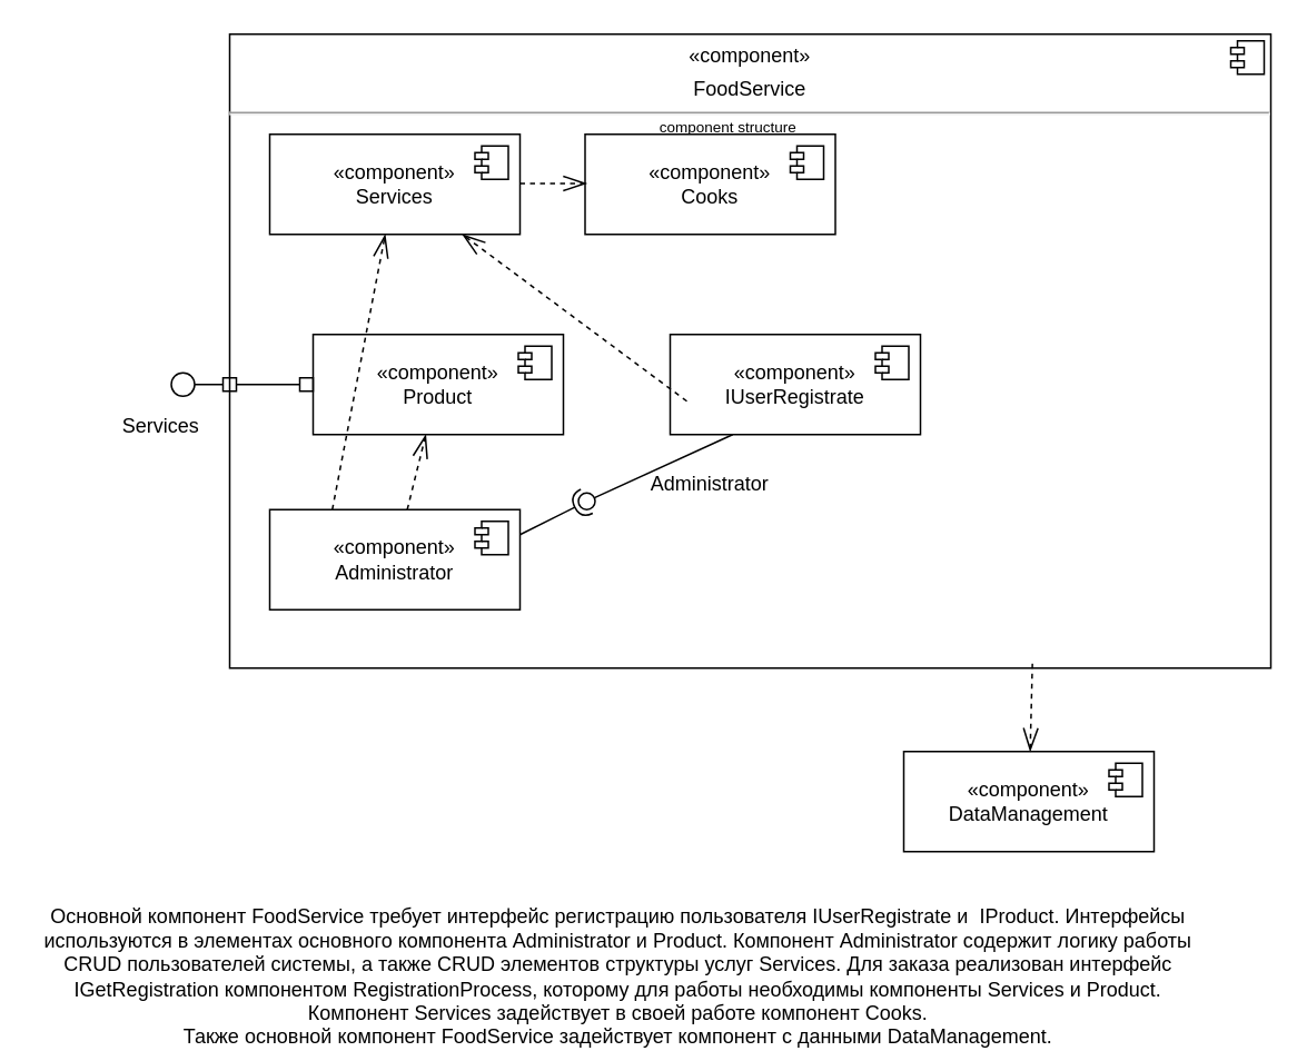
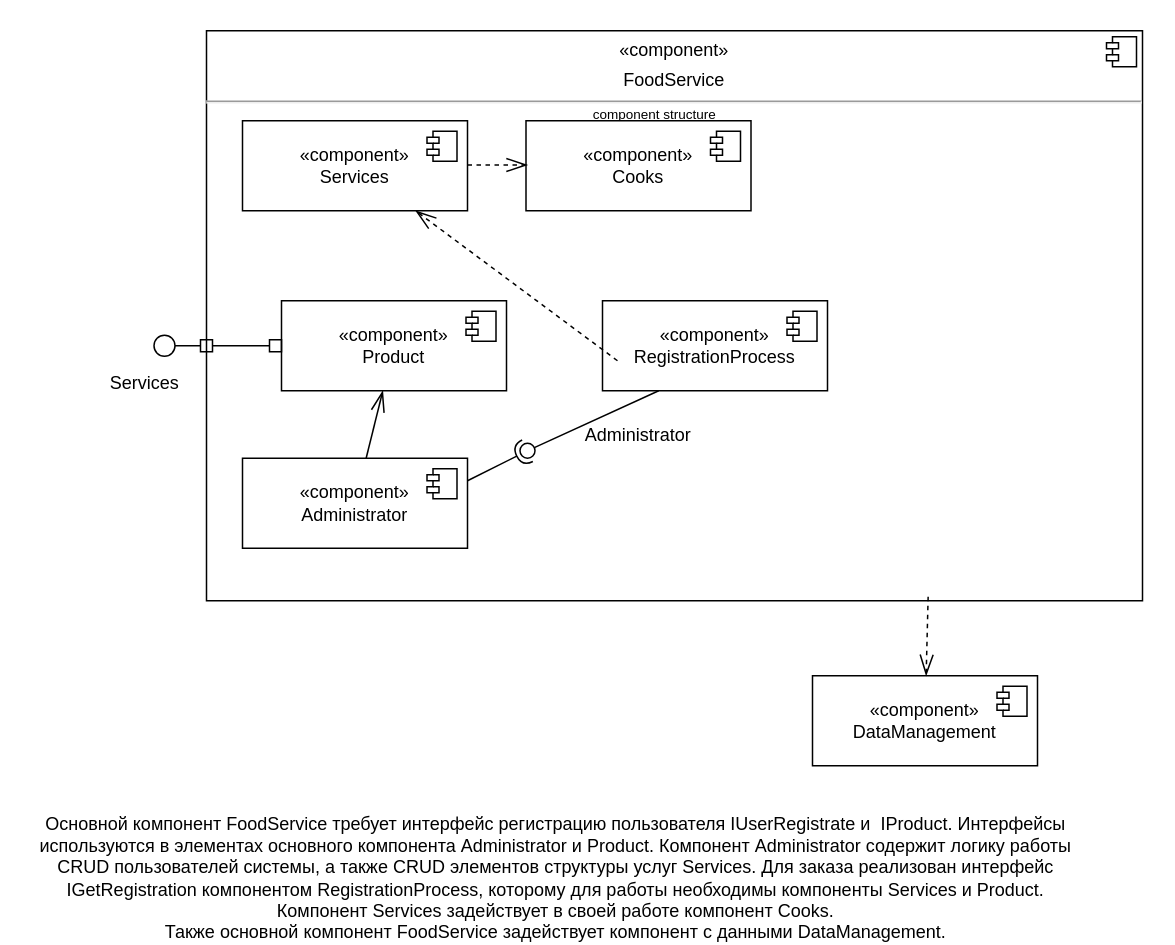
  <mxCell id="0" />
  <mxCell id="1" parent="0" />
  <mxCell id="2" value="&lt;p style=&quot;margin:0px;margin-top:6px;text-align:center;&quot;&gt;«component»&lt;br&gt;&lt;/p&gt;&lt;p style=&quot;margin:0px;margin-top:6px;text-align:center;&quot;&gt;&lt;span&gt;FoodService&lt;/span&gt;&lt;/p&gt;&lt;hr&gt;&lt;p style=&quot;margin:0px;margin-left:8px;&quot;&gt;&lt;br&gt;&lt;/p&gt;" style="align=left;overflow=fill;html=1;dropTarget=0;whiteSpace=wrap;fontStyle=0" parent="1" vertex="1"><mxGeometry x="137" y="20" width="624" height="380" as="geometry" /></mxCell>
  <mxCell id="3" value="" style="shape=component;jettyWidth=8;jettyHeight=4;fontStyle=0" parent="2" vertex="1"><mxGeometry x="1" width="20" height="20" relative="1" as="geometry"><mxPoint x="-24" y="4" as="offset" /></mxGeometry></mxCell>
  <mxCell id="4" value="«component»&lt;br&gt;&lt;span&gt;Product&lt;/span&gt;" style="html=1;dropTarget=0;whiteSpace=wrap;fontStyle=0" parent="1" vertex="1"><mxGeometry x="187" y="200" width="150" height="60" as="geometry" /></mxCell>
  <mxCell id="5" value="" style="shape=module;jettyWidth=8;jettyHeight=4;fontStyle=0" parent="4" vertex="1"><mxGeometry x="1" width="20" height="20" relative="1" as="geometry"><mxPoint x="-27" y="7" as="offset" /></mxGeometry></mxCell>
- <mxCell id="6" value="«component»&lt;br&gt;&lt;span&gt;IUserRegistrate&lt;/span&gt;" style="html=1;dropTarget=0;whiteSpace=wrap;fontStyle=0" parent="1" vertex="1"><mxGeometry x="401" y="200" width="150" height="60" as="geometry" /></mxCell>
+ <mxCell id="6" value="«component»&lt;br&gt;&lt;span&gt;RegistrationProcess&lt;/span&gt;" style="html=1;dropTarget=0;whiteSpace=wrap;fontStyle=0" parent="1" vertex="1"><mxGeometry x="401" y="200" width="150" height="60" as="geometry" /></mxCell>
  <mxCell id="7" value="" style="shape=module;jettyWidth=8;jettyHeight=4;fontStyle=0" parent="6" vertex="1"><mxGeometry x="1" width="20" height="20" relative="1" as="geometry"><mxPoint x="-27" y="7" as="offset" /></mxGeometry></mxCell>
  <mxCell id="8" value="«component»&lt;br&gt;&lt;span&gt;Administrator&lt;/span&gt;" style="html=1;dropTarget=0;whiteSpace=wrap;fontStyle=0" parent="1" vertex="1"><mxGeometry x="161" y="305" width="150" height="60" as="geometry" /></mxCell>
  <mxCell id="9" value="" style="shape=module;jettyWidth=8;jettyHeight=4;fontStyle=0" parent="8" vertex="1"><mxGeometry x="1" width="20" height="20" relative="1" as="geometry"><mxPoint x="-27" y="7" as="offset" /></mxGeometry></mxCell>
  <mxCell id="10" value="«component»&lt;br&gt;&lt;span&gt;Services&lt;/span&gt;" style="html=1;dropTarget=0;whiteSpace=wrap;fontStyle=0" parent="1" vertex="1"><mxGeometry x="161" y="80" width="150" height="60" as="geometry" /></mxCell>
  <mxCell id="11" value="" style="shape=module;jettyWidth=8;jettyHeight=4;fontStyle=0" parent="10" vertex="1"><mxGeometry x="1" width="20" height="20" relative="1" as="geometry"><mxPoint x="-27" y="7" as="offset" /></mxGeometry></mxCell>
  <mxCell id="12" value="«component»&lt;br&gt;&lt;span&gt;DataManagement&lt;/span&gt;" style="html=1;dropTarget=0;whiteSpace=wrap;fontStyle=0" parent="1" vertex="1"><mxGeometry x="541" y="450" width="150" height="60" as="geometry" /></mxCell>
  <mxCell id="13" value="" style="shape=module;jettyWidth=8;jettyHeight=4;fontStyle=0" parent="12" vertex="1"><mxGeometry x="1" width="20" height="20" relative="1" as="geometry"><mxPoint x="-27" y="7" as="offset" /></mxGeometry></mxCell>
  <mxCell id="14" value="" style="endArrow=openThin;endSize=12;dashed=1;html=1;rounded=0;exitX=0.771;exitY=0.993;exitDx=0;exitDy=0;exitPerimeter=0;endFill=0;fontStyle=0" parent="1" source="2" target="12" edge="1"><mxGeometry width="160" relative="1" as="geometry"><mxPoint x="331" y="260" as="sourcePoint" /><mxPoint x="491" y="260" as="targetPoint" /></mxGeometry></mxCell>
  <mxCell id="15" value="" style="rounded=0;orthogonalLoop=1;jettySize=auto;html=1;endArrow=halfCircle;endFill=0;endSize=6;strokeWidth=1;sketch=0;exitX=1;exitY=0.25;exitDx=0;exitDy=0;fontStyle=0" parent="1" source="8" edge="1"><mxGeometry relative="1" as="geometry"><mxPoint x="431" y="265" as="sourcePoint" /><mxPoint x="351" y="300" as="targetPoint" /></mxGeometry></mxCell>
  <mxCell id="16" value="" style="rounded=0;orthogonalLoop=1;jettySize=auto;html=1;endArrow=oval;endFill=0;sketch=0;sourcePerimeterSpacing=0;targetPerimeterSpacing=0;endSize=10;exitX=0.25;exitY=1;exitDx=0;exitDy=0;fontStyle=0" parent="1" source="6" edge="1"><mxGeometry relative="1" as="geometry"><mxPoint x="391" y="265" as="sourcePoint" /><mxPoint x="351" y="300" as="targetPoint" /></mxGeometry></mxCell>
  <mxCell id="17" value="" style="ellipse;whiteSpace=wrap;html=1;align=center;aspect=fixed;fillColor=none;strokeColor=none;resizable=0;perimeter=centerPerimeter;rotatable=0;allowArrows=0;points=[];outlineConnect=1;fontStyle=0" parent="1" vertex="1"><mxGeometry x="406" y="260" width="10" height="10" as="geometry" /></mxCell>
  <mxCell id="18" value="Administrator" style="text;html=1;strokeColor=none;fillColor=none;align=center;verticalAlign=middle;whiteSpace=wrap;rounded=0;fontStyle=0" parent="1" vertex="1"><mxGeometry x="395" y="275" width="60" height="30" as="geometry" /></mxCell>
  <mxCell id="19" value="&lt;font style=&quot;font-size: 9px;&quot;&gt;component structure&lt;/font&gt;" style="text;html=1;strokeColor=none;fillColor=none;align=center;verticalAlign=middle;whiteSpace=wrap;rounded=0;fontStyle=0" parent="1" vertex="1"><mxGeometry x="381" y="60" width="110" height="30" as="geometry" /></mxCell>
  <mxCell id="20" value="" style="rounded=0;orthogonalLoop=1;jettySize=auto;html=1;endArrow=circle;endFill=0;endSize=6;strokeWidth=1;sketch=0;fontSize=12;curved=1;startArrow=box;startFill=0;fontStyle=0" parent="1" edge="1"><mxGeometry relative="1" as="geometry"><mxPoint x="141" y="230" as="sourcePoint" /><mxPoint x="101" y="230" as="targetPoint" /></mxGeometry></mxCell>
  <mxCell id="21" value="" style="ellipse;whiteSpace=wrap;html=1;align=center;aspect=fixed;fillColor=none;strokeColor=none;resizable=0;perimeter=centerPerimeter;rotatable=0;allowArrows=0;points=[];outlineConnect=1;fontStyle=0" parent="1" vertex="1"><mxGeometry x="401" y="260" width="10" height="10" as="geometry" /></mxCell>
  <mxCell id="22" value="" style="endArrow=none;html=1;rounded=0;startArrow=box;startFill=0;exitX=0;exitY=0.5;exitDx=0;exitDy=0;fontStyle=0" parent="1" source="4" edge="1"><mxGeometry width="50" height="50" relative="1" as="geometry"><mxPoint x="151" y="229.8" as="sourcePoint" /><mxPoint x="141" y="230" as="targetPoint" /></mxGeometry></mxCell>
  <mxCell id="23" value="Services" style="text;html=1;strokeColor=none;fillColor=none;align=center;verticalAlign=middle;whiteSpace=wrap;rounded=0;fontStyle=0" parent="1" vertex="1"><mxGeometry x="66" y="240" width="60" height="30" as="geometry" /></mxCell>
  <mxCell id="24" value="Основной компонент FoodService требует интерфейс регистрацию пользователя IUserRegistrate и&amp;nbsp; IProduct. Интерфейсы используются в элементах основного компонента Administrator и Product. Компонент Administrator содержит логику работы CRUD пользователей системы, а также CRUD элементов структуры услуг Services. Для заказа реализован интерфейс IGetRegistration компонентом RegistrationProcess, которому для работы необходимы компоненты Services и Product. Компонент Services задействует в своей работе компонент Cooks.&lt;br&gt;Также основной компонент FoodService задействует компонент с данными DataManagement." style="text;html=1;strokeColor=none;fillColor=none;align=center;verticalAlign=middle;whiteSpace=wrap;rounded=0;" parent="1" vertex="1"><mxGeometry x="20" y="570" width="700" height="30" as="geometry" /></mxCell>
  <mxCell id="25" value="«component»&lt;br&gt;&lt;span&gt;Cooks&lt;/span&gt;" style="html=1;dropTarget=0;whiteSpace=wrap;fontStyle=0" parent="1" vertex="1"><mxGeometry x="350" y="80" width="150" height="60" as="geometry" /></mxCell>
  <mxCell id="26" value="" style="shape=module;jettyWidth=8;jettyHeight=4;fontStyle=0" parent="25" vertex="1"><mxGeometry x="1" width="20" height="20" relative="1" as="geometry"><mxPoint x="-27" y="7" as="offset" /></mxGeometry></mxCell>
  <mxCell id="27" value="" style="endArrow=openThin;endSize=12;dashed=1;html=1;rounded=0;exitX=1;exitY=0.5;exitDx=0;exitDy=0;endFill=0;fontStyle=0" parent="1" edge="1"><mxGeometry width="160" relative="1" as="geometry"><mxPoint x="311" y="109.5" as="sourcePoint" /><mxPoint x="351" y="109.5" as="targetPoint" /></mxGeometry></mxCell>
- <mxCell id="28" value="" style="endArrow=openThin;endSize=12;dashed=1;html=1;rounded=0;exitX=0.25;exitY=0;exitDx=0;exitDy=0;endFill=0;fontStyle=0;" edge="1" parent="1" source="8" target="10"><mxGeometry width="160" relative="1" as="geometry"><mxPoint x="226" y="210" as="sourcePoint" /><mxPoint x="201" y="151" as="targetPoint" /></mxGeometry></mxCell>
  <mxCell id="29" value="" style="endArrow=openThin;endSize=12;dashed=1;html=1;rounded=0;exitX=0;exitY=0.5;exitDx=0;exitDy=0;endFill=0;fontStyle=0" edge="1" parent="1" target="10"><mxGeometry width="160" relative="1" as="geometry"><mxPoint x="411" y="240" as="sourcePoint" /><mxPoint x="347" y="240" as="targetPoint" /></mxGeometry></mxCell>
- <mxCell id="30" value="" style="endArrow=openThin;endSize=12;dashed=1;html=1;rounded=0;endFill=0;fontStyle=0;" edge="1" parent="1" source="8" target="4"><mxGeometry width="160" relative="1" as="geometry"><mxPoint x="421" y="250" as="sourcePoint" /><mxPoint x="357" y="250" as="targetPoint" /></mxGeometry></mxCell>
+ <mxCell id="30" value="" style="endArrow=openThin;endSize=12;dashed=0;html=1;rounded=0;endFill=0;fontStyle=0;" edge="1" parent="1" source="8" target="4"><mxGeometry width="160" relative="1" as="geometry"><mxPoint x="421" y="250" as="sourcePoint" /><mxPoint x="357" y="250" as="targetPoint" /></mxGeometry></mxCell>
